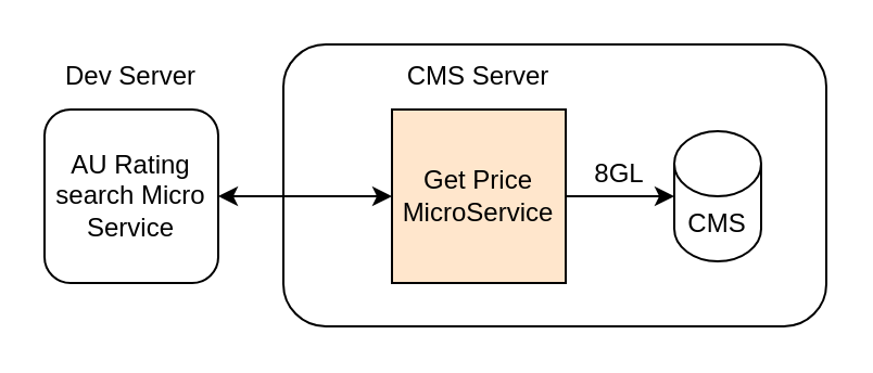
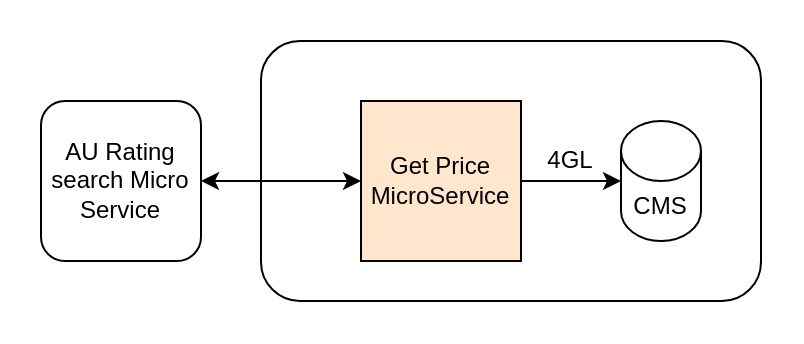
  <mxCell id="0" />
  <mxCell id="1" parent="0" />
  <mxCell id="2" value="" style="rounded=1;whiteSpace=wrap;html=1;" parent="1" vertex="1"><mxGeometry x="130" y="20" width="250" height="130" as="geometry" /></mxCell>
  <mxCell id="3" value="AU Rating search Micro Service" style="whiteSpace=wrap;html=1;aspect=fixed;rounded=1;" parent="1" vertex="1"><mxGeometry x="20" y="50" width="80" height="80" as="geometry" /></mxCell>
  <mxCell id="4" value="" style="endArrow=classic;startArrow=classic;html=1;rounded=0;exitX=1;exitY=0.5;exitDx=0;exitDy=0;" parent="1" source="3" edge="1"><mxGeometry width="50" height="50" relative="1" as="geometry"><mxPoint x="170" y="230" as="sourcePoint" /><mxPoint x="180" y="90" as="targetPoint" /></mxGeometry></mxCell>
  <mxCell id="5" value="Get Price MicroService" style="whiteSpace=wrap;html=1;aspect=fixed;fillColor=#ffe6cc;" parent="1" vertex="1"><mxGeometry x="180" y="50" width="80" height="80" as="geometry" /></mxCell>
- <mxCell id="6" value="Dev Server" style="text;html=1;strokeColor=none;fillColor=none;align=center;verticalAlign=middle;whiteSpace=wrap;rounded=0;" parent="1" vertex="1"><mxGeometry x="20" y="20" width="80" height="30" as="geometry" /></mxCell>
- <mxCell id="7" value="CMS Server" style="text;html=1;strokeColor=none;fillColor=none;align=center;verticalAlign=middle;whiteSpace=wrap;rounded=0;" parent="1" vertex="1"><mxGeometry x="185" y="20" width="70" height="30" as="geometry" /></mxCell>
  <mxCell id="8" value="" style="endArrow=classic;html=1;rounded=0;exitX=1;exitY=0.5;exitDx=0;exitDy=0;" parent="1" source="5" edge="1"><mxGeometry width="50" height="50" relative="1" as="geometry"><mxPoint x="170" y="210" as="sourcePoint" /><mxPoint x="310" y="90" as="targetPoint" /></mxGeometry></mxCell>
  <mxCell id="9" value="CMS" style="shape=cylinder3;whiteSpace=wrap;html=1;boundedLbl=1;backgroundOutline=1;size=15;" parent="1" vertex="1"><mxGeometry x="310" y="60" width="40" height="60" as="geometry" /></mxCell>
- <mxCell id="10" value="8GL" style="text;html=1;strokeColor=none;fillColor=none;align=center;verticalAlign=middle;whiteSpace=wrap;rounded=0;" parent="1" vertex="1"><mxGeometry x="255" y="70" width="60" height="20" as="geometry" /></mxCell>
+ <mxCell id="10" value="4GL" style="text;html=1;strokeColor=none;fillColor=none;align=center;verticalAlign=middle;whiteSpace=wrap;rounded=0;" parent="1" vertex="1"><mxGeometry x="255" y="70" width="60" height="20" as="geometry" /></mxCell>
